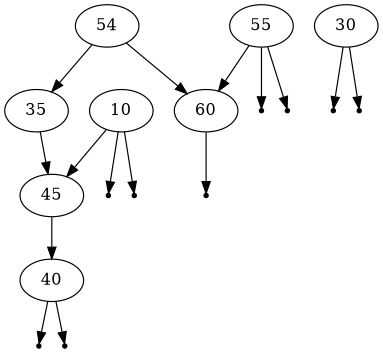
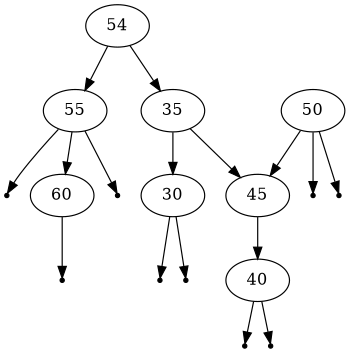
  digraph {
    node [shape=point]
    n1 [label=54 shape=""]
    n2 [label=35 shape=""]
    n3 [label=60 shape=""]
    n4 [label=30 shape=""]
    n5 [label=45 shape=""]
    null9
    null1
    null2
    n9 [label=40 shape=""]
    null3
    null4
-   n12 [label=10 shape=""]
+   n12 [label=50 shape=""]
    null5
    null6
    n15 [label=55 shape=""]
    null7
    null8
    n1 -> n2
-   n1 -> n3
+   n1 -> n15
+   n2 -> n4
    n2 -> n5
    n3 -> null9
    n4 -> null1
    n4 -> null2
    n5 -> n9
    n9 -> null3
    n9 -> null4
    n12 -> n5
    n12 -> null5
    n12 -> null6
    n15 -> n3
    n15 -> null7
    n15 -> null8
  }
